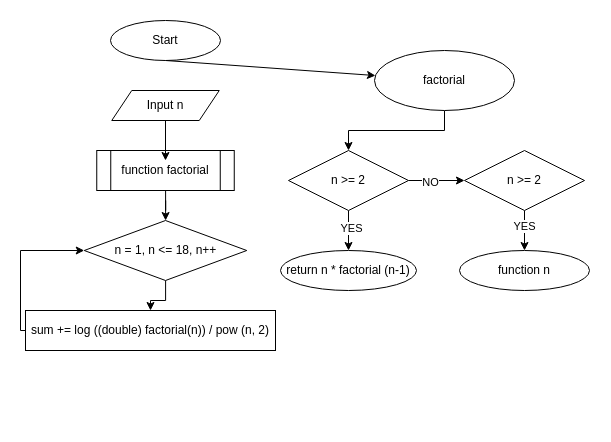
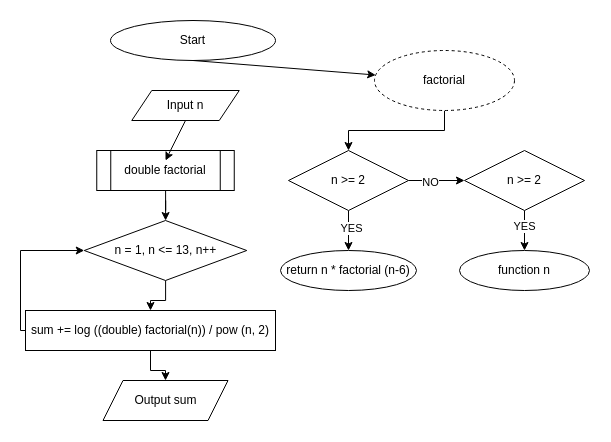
  <mxCell id="0" />
  <mxCell id="1" parent="0" />
- <mxCell id="2" value="Start" style="ellipse;whiteSpace=wrap;html=1;" vertex="1" parent="1"><mxGeometry x="110" y="20" width="110" height="40" as="geometry" /></mxCell>
- <mxCell id="3" value="Input n" style="shape=parallelogram;perimeter=parallelogramPerimeter;whiteSpace=wrap;html=1;fixedSize=1;" vertex="1" parent="1"><mxGeometry x="111.25" y="90" width="107.5" height="30" as="geometry" /></mxCell>
+ <mxCell id="2" value="Start" style="ellipse;whiteSpace=wrap;html=1;" vertex="1" parent="1"><mxGeometry x="110" y="20" width="165" height="40" as="geometry" /></mxCell>
+ <mxCell id="3" value="Input n" style="shape=parallelogram;perimeter=parallelogramPerimeter;whiteSpace=wrap;html=1;fixedSize=1;" vertex="1" parent="1"><mxGeometry x="131.25" y="90" width="107.5" height="30" as="geometry" /></mxCell>
+ <mxCell id="4" value="Output sum" style="shape=parallelogram;perimeter=parallelogramPerimeter;whiteSpace=wrap;html=1;fixedSize=1;" vertex="1" parent="1"><mxGeometry x="102.5" y="380" width="125" height="40" as="geometry" /></mxCell>
  <mxCell id="5" value="" style="edgeStyle=orthogonalEdgeStyle;rounded=0;orthogonalLoop=1;jettySize=auto;html=1;" edge="1" parent="1" source="6" target="18"><mxGeometry relative="1" as="geometry" /></mxCell>
- <mxCell id="6" value="function factorial" style="shape=process;whiteSpace=wrap;html=1;backgroundOutline=1;" vertex="1" parent="1"><mxGeometry x="96.25" y="150" width="137.5" height="40" as="geometry" /></mxCell>
+ <mxCell id="6" value="double factorial" style="shape=process;whiteSpace=wrap;html=1;backgroundOutline=1;" vertex="1" parent="1"><mxGeometry x="96.25" y="150" width="137.5" height="40" as="geometry" /></mxCell>
  <mxCell id="7" value="" style="endArrow=classic;html=1;rounded=0;exitX=0.5;exitY=1;exitDx=0;exitDy=0;" edge="1" parent="1" source="2" target="10"><mxGeometry width="50" height="50" relative="1" as="geometry"><mxPoint x="270" y="140" as="sourcePoint" /><mxPoint x="320" y="90" as="targetPoint" /></mxGeometry></mxCell>
  <mxCell id="8" value="" style="endArrow=classic;html=1;rounded=0;exitX=0.5;exitY=1;exitDx=0;exitDy=0;entryX=0.5;entryY=0;entryDx=0;entryDy=0;" edge="1" parent="1" source="3"><mxGeometry width="50" height="50" relative="1" as="geometry"><mxPoint x="175" y="70" as="sourcePoint" /><mxPoint x="165" y="160" as="targetPoint" /></mxGeometry></mxCell>
  <mxCell id="9" value="" style="edgeStyle=orthogonalEdgeStyle;rounded=0;orthogonalLoop=1;jettySize=auto;html=1;" edge="1" parent="1" source="10" target="15"><mxGeometry relative="1" as="geometry" /></mxCell>
- <mxCell id="10" value="factorial" style="ellipse;whiteSpace=wrap;html=1;" vertex="1" parent="1"><mxGeometry x="374" y="50" width="140" height="60" as="geometry" /></mxCell>
+ <mxCell id="10" value="factorial" style="ellipse;whiteSpace=wrap;html=1;dashed=1;" vertex="1" parent="1"><mxGeometry x="374" y="50" width="140" height="60" as="geometry" /></mxCell>
  <mxCell id="11" value="" style="edgeStyle=orthogonalEdgeStyle;rounded=0;orthogonalLoop=1;jettySize=auto;html=1;" edge="1" parent="1" source="15" target="24"><mxGeometry relative="1" as="geometry" /></mxCell>
  <mxCell id="12" value="NO" style="edgeLabel;html=1;align=center;verticalAlign=middle;resizable=0;points=[];" vertex="1" connectable="0" parent="11"><mxGeometry x="-0.266" y="-1" relative="1" as="geometry"><mxPoint as="offset" /></mxGeometry></mxCell>
  <mxCell id="13" value="" style="edgeStyle=orthogonalEdgeStyle;rounded=0;orthogonalLoop=1;jettySize=auto;html=1;" edge="1" parent="1" source="15" target="16"><mxGeometry relative="1" as="geometry" /></mxCell>
  <mxCell id="14" value="YES" style="edgeLabel;html=1;align=center;verticalAlign=middle;resizable=0;points=[];" vertex="1" connectable="0" parent="13"><mxGeometry x="-0.136" y="2" relative="1" as="geometry"><mxPoint as="offset" /></mxGeometry></mxCell>
  <mxCell id="15" value="n &amp;gt;= 2" style="rhombus;whiteSpace=wrap;html=1;labelBackgroundColor=none;" vertex="1" parent="1"><mxGeometry x="288" y="150" width="120" height="60" as="geometry" /></mxCell>
- <mxCell id="16" value="return n * factorial (n-1)" style="ellipse;whiteSpace=wrap;html=1;" vertex="1" parent="1"><mxGeometry x="280" y="250" width="136" height="40" as="geometry" /></mxCell>
+ <mxCell id="16" value="return n * factorial (n-6)" style="ellipse;whiteSpace=wrap;html=1;" vertex="1" parent="1"><mxGeometry x="280" y="250" width="136" height="40" as="geometry" /></mxCell>
  <mxCell id="17" value="" style="edgeStyle=orthogonalEdgeStyle;rounded=0;orthogonalLoop=1;jettySize=auto;html=1;" edge="1" parent="1" source="18" target="20"><mxGeometry relative="1" as="geometry" /></mxCell>
- <mxCell id="18" value="n = 1, n &amp;lt;= 18, n++" style="rhombus;whiteSpace=wrap;html=1;" vertex="1" parent="1"><mxGeometry x="83.75" y="220" width="162.5" height="60" as="geometry" /></mxCell>
+ <mxCell id="18" value="n = 1, n &amp;lt;= 13, n++" style="rhombus;whiteSpace=wrap;html=1;" vertex="1" parent="1"><mxGeometry x="83.75" y="220" width="162.5" height="60" as="geometry" /></mxCell>
+ <mxCell id="19" value="" style="edgeStyle=orthogonalEdgeStyle;rounded=0;orthogonalLoop=1;jettySize=auto;html=1;" edge="1" parent="1" source="20" target="4"><mxGeometry relative="1" as="geometry" /></mxCell>
  <mxCell id="20" value="sum += log ((double) factorial(n)) / pow (n, 2)" style="rounded=0;whiteSpace=wrap;html=1;" vertex="1" parent="1"><mxGeometry x="25" y="310" width="250" height="40" as="geometry" /></mxCell>
  <mxCell id="21" value="" style="endArrow=classic;html=1;rounded=0;exitX=0;exitY=0.5;exitDx=0;exitDy=0;entryX=0;entryY=0.5;entryDx=0;entryDy=0;" edge="1" parent="1" source="20" target="18"><mxGeometry width="50" height="50" relative="1" as="geometry"><mxPoint x="340" y="300" as="sourcePoint" /><mxPoint x="390" y="250" as="targetPoint" /><Array as="points"><mxPoint x="20" y="330" /><mxPoint x="20" y="250" /></Array></mxGeometry></mxCell>
  <mxCell id="22" value="" style="edgeStyle=orthogonalEdgeStyle;rounded=0;orthogonalLoop=1;jettySize=auto;html=1;" edge="1" parent="1" source="24" target="25"><mxGeometry relative="1" as="geometry" /></mxCell>
  <mxCell id="23" value="YES" style="edgeLabel;html=1;align=center;verticalAlign=middle;resizable=0;points=[];" vertex="1" connectable="0" parent="22"><mxGeometry x="-0.261" y="-1" relative="1" as="geometry"><mxPoint as="offset" /></mxGeometry></mxCell>
  <mxCell id="24" value="n &amp;gt;= 2" style="rhombus;whiteSpace=wrap;html=1;labelBackgroundColor=none;" vertex="1" parent="1"><mxGeometry x="464" y="150" width="120" height="60" as="geometry" /></mxCell>
  <mxCell id="25" value="function n" style="ellipse;whiteSpace=wrap;html=1;" vertex="1" parent="1"><mxGeometry x="459" y="250" width="130" height="40" as="geometry" /></mxCell>
